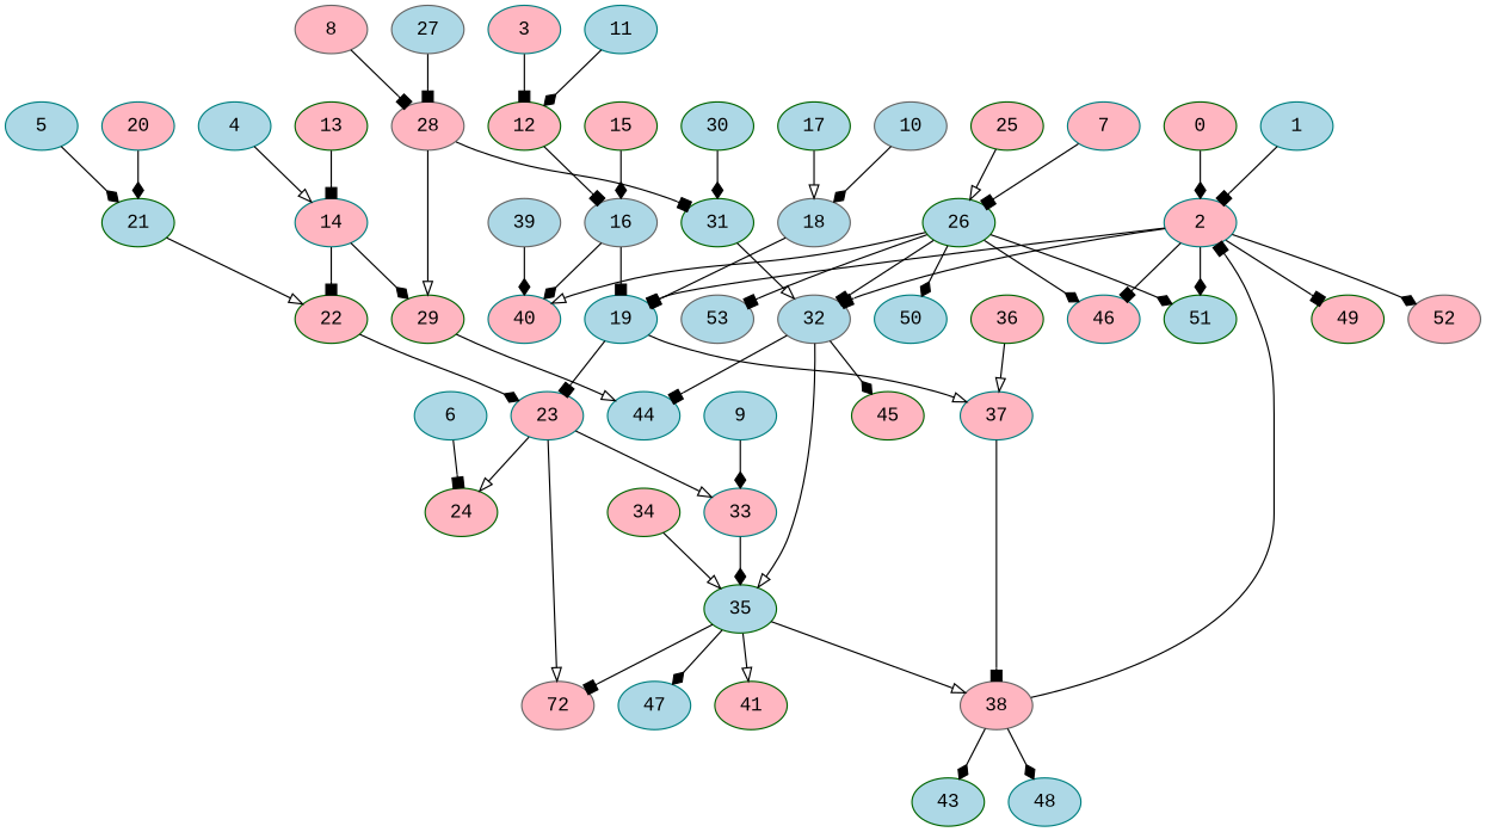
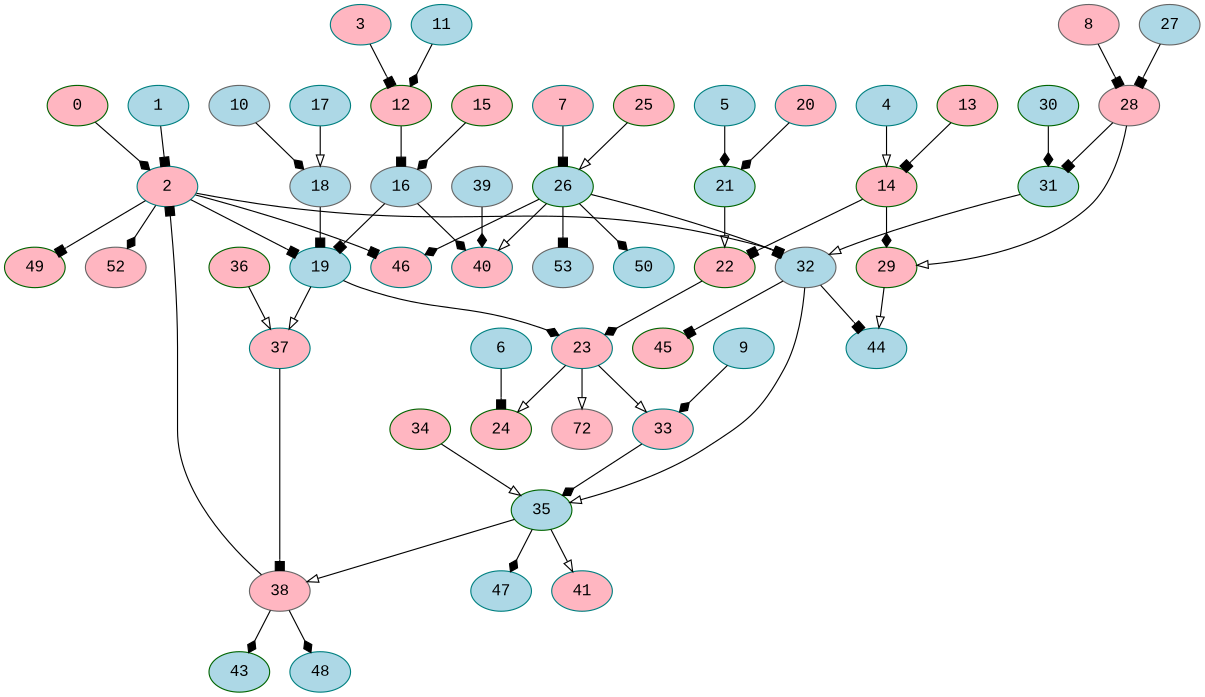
  digraph {
    fontname="Liberation Mono"
    node [color=darkgreen comm_weight=1 fillcolor=lightpink fontname="Liberation Mono" proc=0 style=filled superstep=0 work_weight=1]
    edge [arrowhead=box comm_weight=1 fontname="Liberation Mono"]
    2 [color=teal cs="[(0,2,0);(0,3,0)]" work_weight=2]
    0
    19 [color=teal fillcolor=lightblue superstep=1 work_weight=3]
    32 [color=gray40 cs="[(2,0,1)]" fillcolor=lightblue proc=2 superstep=1 work_weight=3]
    46 [color=teal proc=3 superstep=1 work_weight=2]
    49 [proc=2 superstep=2]
-   51 [fillcolor=lightblue proc=2 superstep=2 work_weight=2]
    52 [color=gray40 proc=2 superstep=2]
    1 [color=teal fillcolor=lightblue]
    23 [color=teal cs="[(0,1,1)]" superstep=1 work_weight=2]
    37 [color=teal superstep=1 work_weight=2]
    44 [color=teal fillcolor=lightblue proc=2 superstep=2 work_weight=2]
    35 [fillcolor=lightblue superstep=2 work_weight=3]
    45 [proc=2 superstep=2]
    38 [color=gray40 superstep=2 work_weight=3]
    43 [fillcolor=lightblue superstep=2]
    48 [color=teal fillcolor=lightblue superstep=2]
    3 [color=teal proc=2]
    12 [proc=2 work_weight=2]
    16 [color=gray40 cs="[(2,0,0);(2,1,0)]" fillcolor=lightblue proc=2 work_weight=2]
    4 [color=teal fillcolor=lightblue proc=1]
-   14 [color=teal cs="[(1,3,0);(3,2,1)]" proc=1 work_weight=2]
+   14 [cs="[(1,3,0);(3,2,1)]" proc=1 work_weight=2]
    22 [cs="[(1,0,0)]" proc=1 work_weight=2]
    29 [proc=2 superstep=2 work_weight=2]
    5 [color=teal cs="[(1,3,1)]" fillcolor=lightblue proc=1]
    21 [fillcolor=lightblue proc=1 work_weight=2]
    6 [color=teal fillcolor=lightblue proc=1 superstep=1]
    24 [proc=1 superstep=2 work_weight=2]
    7 [color=teal proc=3]
    26 [cs="[(3,1,0);(3,2,0)]" fillcolor=lightblue proc=3 work_weight=2]
    40 [color=teal proc=1 superstep=2 work_weight=3]
    50 [color=teal fillcolor=lightblue proc=2 superstep=2]
    53 [color=gray40 fillcolor=lightblue proc=2 superstep=2]
    8 [color=gray40 proc=2 superstep=1]
    28 [color=gray40 proc=2 superstep=1 work_weight=2]
    31 [fillcolor=lightblue proc=2 superstep=1 work_weight=2]
    9 [color=teal fillcolor=lightblue superstep=1]
    33 [color=teal superstep=1 work_weight=2]
    10 [color=gray40 fillcolor=lightblue]
    18 [color=gray40 fillcolor=lightblue work_weight=2]
    11 [color=teal fillcolor=lightblue proc=2]
    13 [proc=1]
    15 [proc=2]
-   17 [fillcolor=lightblue]
+   17 [color=teal fillcolor=lightblue]
    n45 [color=gray40 label=72 superstep=2 work_weight=2]
    20 [color=teal proc=1]
    25 [proc=3]
    27 [color=gray40 fillcolor=lightblue proc=2 superstep=1]
    30 [fillcolor=lightblue proc=2]
-   41 [superstep=2]
+   41 [color=teal superstep=2]
    47 [color=teal fillcolor=lightblue superstep=2]
    34
    36
    39 [color=gray40 fillcolor=lightblue proc=1 superstep=1]
    2 -> 19
    2 -> 32
    2 -> 46
    2 -> 49
-   2 -> 51 [arrowhead=diamond]
    2 -> 52 [arrowhead=diamond]
    0 -> 2 [arrowhead=diamond]
-   19 -> 23
+   19 -> 23 [arrowhead=diamond]
    19 -> 37 [arrowhead=onormal]
    32 -> 44
    32 -> 35 [arrowhead=onormal]
-   32 -> 45 [arrowhead=diamond]
+   32 -> 45
    1 -> 2
    23 -> 24 [arrowhead=onormal]
    23 -> 33 [arrowhead=onormal]
    23 -> n45 [arrowhead=onormal]
    37 -> 38
    35 -> 38 [arrowhead=onormal]
-   35 -> n45
    35 -> 41 [arrowhead=onormal]
    35 -> 47 [arrowhead=diamond]
    38 -> 2
    38 -> 43 [arrowhead=diamond]
    38 -> 48 [arrowhead=diamond]
    3 -> 12
    12 -> 16
    16 -> 19
    16 -> 40 [arrowhead=diamond]
    4 -> 14 [arrowhead=onormal]
    14 -> 22
    14 -> 29 [arrowhead=diamond]
    22 -> 23 [arrowhead=diamond]
    29 -> 44 [arrowhead=onormal]
    5 -> 21 [arrowhead=diamond]
    21 -> 22 [arrowhead=onormal]
    6 -> 24
    7 -> 26
    26 -> 32
    26 -> 46 [arrowhead=diamond]
-   26 -> 51 [arrowhead=diamond]
    26 -> 40 [arrowhead=onormal]
    26 -> 50 [arrowhead=diamond]
    26 -> 53
    8 -> 28
    28 -> 29 [arrowhead=onormal]
    28 -> 31
    31 -> 32 [arrowhead=onormal]
    9 -> 33 [arrowhead=diamond]
    33 -> 35 [arrowhead=diamond]
    10 -> 18 [arrowhead=diamond]
    18 -> 19
    11 -> 12 [arrowhead=diamond]
    13 -> 14
    15 -> 16 [arrowhead=diamond]
    17 -> 18 [arrowhead=onormal]
    20 -> 21 [arrowhead=diamond]
    25 -> 26 [arrowhead=onormal]
    27 -> 28
    30 -> 31 [arrowhead=diamond]
    34 -> 35 [arrowhead=onormal]
    36 -> 37 [arrowhead=onormal]
    39 -> 40 [arrowhead=diamond]
  }
